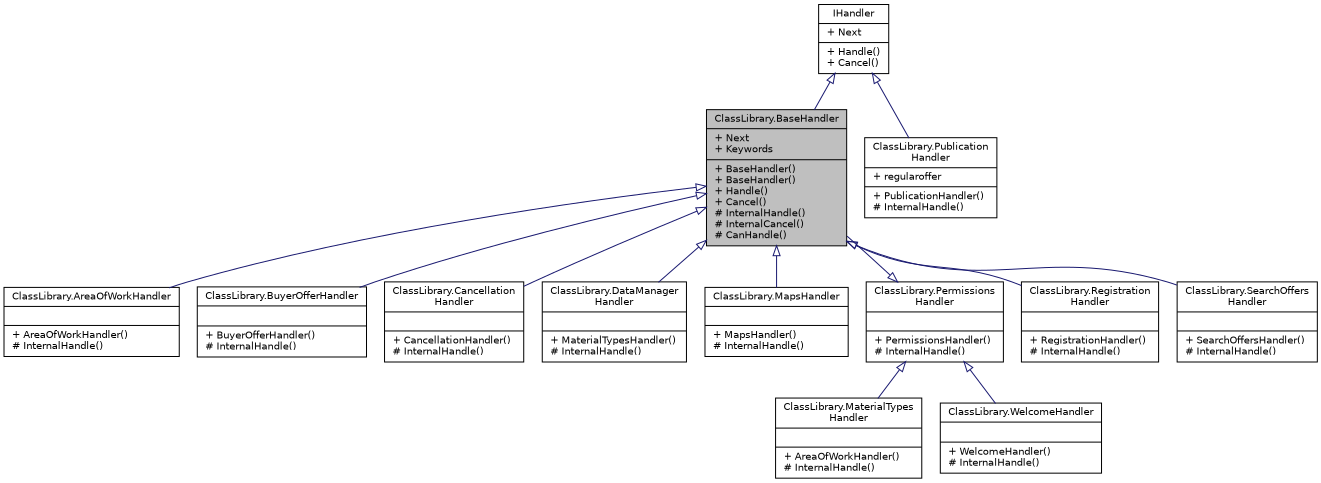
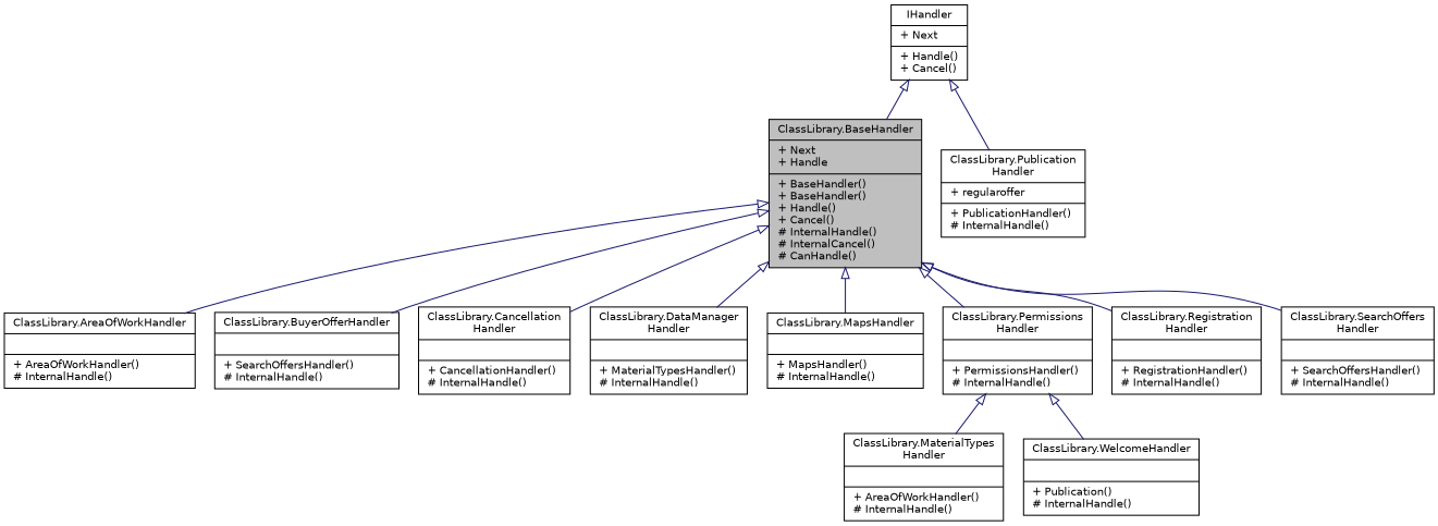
  digraph {
    node [color=black fillcolor=white fontname=Helvetica fontsize=10 shape=record style=filled]
    edge [arrowtail=onormal color=midnightblue dir=back fontname=Helvetica fontsize=10 labelfontname=Helvetica labelfontsize=10 style=solid]
-   n1 [fillcolor=grey75 fontcolor=black height=0.2 label="{ClassLibrary.BaseHandler\n|+ Next\l+ Keywords\l|+ BaseHandler()\l+ BaseHandler()\l+ Handle()\l+ Cancel()\l# InternalHandle()\l# InternalCancel()\l# CanHandle()\l}" width=0.4]
+   n1 [fillcolor=grey75 fontcolor=black height=0.2 label="{ClassLibrary.BaseHandler\n|+ Next\l+ Handle\l|+ BaseHandler()\l+ BaseHandler()\l+ Handle()\l+ Cancel()\l# InternalHandle()\l# InternalCancel()\l# CanHandle()\l}" width=0.4]
    n2 [height=0.2 label="{ClassLibrary.AreaOfWorkHandler\n||+ AreaOfWorkHandler()\l# InternalHandle()\l}" width=0.4]
-   n3 [height=0.2 label="{ClassLibrary.BuyerOfferHandler\n||+ BuyerOfferHandler()\l# InternalHandle()\l}" width=0.4]
+   n3 [height=0.2 label="{ClassLibrary.BuyerOfferHandler\n||+ SearchOffersHandler()\l# InternalHandle()\l}" width=0.4]
    n4 [height=0.2 label="{ClassLibrary.Cancellation\lHandler\n||+ CancellationHandler()\l# InternalHandle()\l}" width=0.4]
    n5 [height=0.2 label="{ClassLibrary.DataManager\lHandler\n||+ MaterialTypesHandler()\l# InternalHandle()\l}" width=0.4]
    n6 [height=0.2 label="{ClassLibrary.MapsHandler\n||+ MapsHandler()\l# InternalHandle()\l}" width=0.4]
    n7 [height=0.2 label="{ClassLibrary.Permissions\lHandler\n||+ PermissionsHandler()\l# InternalHandle()\l}" width=0.4]
    n8 [height=0.2 label="{ClassLibrary.Registration\lHandler\n||+ RegistrationHandler()\l# InternalHandle()\l}" width=0.4]
    n9 [height=0.2 label="{ClassLibrary.SearchOffers\lHandler\n||+ SearchOffersHandler()\l# InternalHandle()\l}" width=0.4]
    n10 [height=0.2 label="{ClassLibrary.MaterialTypes\lHandler\n||+ AreaOfWorkHandler()\l# InternalHandle()\l}" width=0.4]
-   n11 [height=0.2 label="{ClassLibrary.WelcomeHandler\n||+ WelcomeHandler()\l# InternalHandle()\l}" width=0.4]
+   n11 [height=0.2 label="{ClassLibrary.WelcomeHandler\n||+ Publication()\l# InternalHandle()\l}" width=0.4]
    n12 [height=0.2 label="{ClassLibrary.Publication\lHandler\n|+ regularoffer\l|+ PublicationHandler()\l# InternalHandle()\l}" width=0.4]
    n13 [height=0.2 label="{IHandler\n|+ Next\l|+ Handle()\l+ Cancel()\l}" width=0.4]
    n1 -> n2
    n1 -> n3
    n1 -> n4
    n1 -> n5
    n1 -> n6
-   n7 -> n1
+   n1 -> n7
    n1 -> n8
    n1 -> n9
    n7 -> n10
    n7 -> n11
    n13 -> n1
    n13 -> n12
  }
